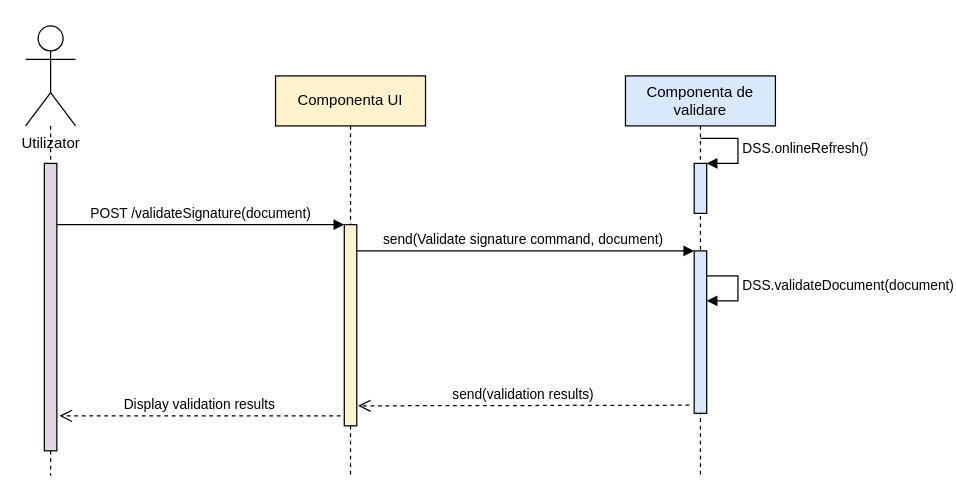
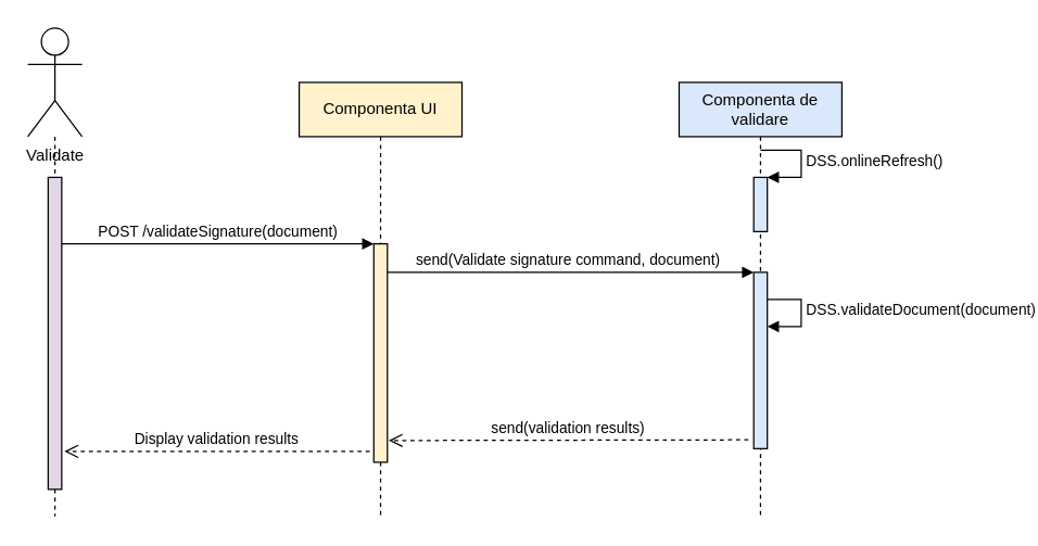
  <mxCell id="0" />
  <mxCell id="1" parent="0" />
  <mxCell id="2" value="send(validation results)" style="html=1;verticalAlign=bottom;endArrow=open;dashed=1;endSize=8;exitX=0;exitY=0.95;rounded=0;strokeColor=#000000;fillColor=#dae8fc;" edge="1" parent="1"><mxGeometry relative="1" as="geometry"><mxPoint x="286" y="324" as="targetPoint" /><mxPoint x="551" y="323.5" as="sourcePoint" /></mxGeometry></mxCell>
  <mxCell id="3" value="send(Validate signature command, document)" style="html=1;verticalAlign=bottom;endArrow=block;entryX=0;entryY=0;rounded=0;strokeColor=#000000;fillColor=#dae8fc;" edge="1" target="11" parent="1" source="5"><mxGeometry relative="1" as="geometry"><mxPoint x="485" y="200" as="sourcePoint" /></mxGeometry></mxCell>
  <mxCell id="4" value="" style="endArrow=none;dashed=1;html=1;rounded=0;startArrow=none;" edge="1" parent="1" source="13"><mxGeometry width="50" height="50" relative="1" as="geometry"><mxPoint x="220" y="220" as="sourcePoint" /><mxPoint x="40" y="380" as="targetPoint" /></mxGeometry></mxCell>
  <mxCell id="5" value="Componenta UI" style="shape=umlLifeline;perimeter=lifelinePerimeter;whiteSpace=wrap;html=1;container=1;collapsible=0;recursiveResize=0;outlineConnect=0;fillColor=#fff2cc;strokeColor=#000000;" vertex="1" parent="1"><mxGeometry x="220" y="60" width="120" height="320" as="geometry" /></mxCell>
  <mxCell id="6" value="" style="html=1;points=[];perimeter=orthogonalPerimeter;strokeColor=#000000;fillColor=#fff2cc;" vertex="1" parent="5"><mxGeometry x="55" y="119" width="10" height="161" as="geometry" /></mxCell>
  <mxCell id="7" value="Componenta de validare" style="shape=umlLifeline;perimeter=lifelinePerimeter;whiteSpace=wrap;html=1;container=1;collapsible=0;recursiveResize=0;outlineConnect=0;strokeColor=#000000;fillColor=#dae8fc;" vertex="1" parent="1"><mxGeometry x="500" y="60" width="120" height="320" as="geometry" /></mxCell>
  <mxCell id="8" value="" style="html=1;points=[];perimeter=orthogonalPerimeter;strokeColor=#000000;fillColor=#dae8fc;" vertex="1" parent="7"><mxGeometry x="55" y="70" width="10" height="40" as="geometry" /></mxCell>
  <mxCell id="9" value="DSS.onlineRefresh()" style="edgeStyle=orthogonalEdgeStyle;html=1;align=left;spacingLeft=2;endArrow=block;rounded=0;entryX=1;entryY=0;fillColor=#dae8fc;strokeColor=#000000;" edge="1" target="8" parent="7"><mxGeometry relative="1" as="geometry"><mxPoint x="60" y="50" as="sourcePoint" /><Array as="points"><mxPoint x="90" y="50" /></Array></mxGeometry></mxCell>
  <mxCell id="10" value="DSS.validateDocument(document)" style="edgeStyle=orthogonalEdgeStyle;html=1;align=left;spacingLeft=2;endArrow=block;rounded=0;entryX=1;entryY=0;strokeColor=#000000;" edge="1" parent="7"><mxGeometry relative="1" as="geometry"><mxPoint x="60" y="160" as="sourcePoint" /><Array as="points"><mxPoint x="90" y="160" /></Array><mxPoint x="65" y="180" as="targetPoint" /></mxGeometry></mxCell>
  <mxCell id="11" value="" style="html=1;points=[];perimeter=orthogonalPerimeter;strokeColor=#000000;fillColor=#dae8fc;" vertex="1" parent="7"><mxGeometry x="55" y="140" width="10" height="130" as="geometry" /></mxCell>
  <mxCell id="12" value="" style="endArrow=none;dashed=1;html=1;rounded=0;" edge="1" parent="1" source="14" target="13"><mxGeometry width="50" height="50" relative="1" as="geometry"><mxPoint x="40" y="100" as="sourcePoint" /><mxPoint x="40" y="500" as="targetPoint" /></mxGeometry></mxCell>
  <mxCell id="13" value="" style="html=1;points=[];perimeter=orthogonalPerimeter;strokeColor=#000000;fillColor=#e1d5e7;" vertex="1" parent="1"><mxGeometry x="35" y="130" width="10" height="230" as="geometry" /></mxCell>
- <mxCell id="14" value="Utilizator" style="shape=umlActor;verticalLabelPosition=bottom;verticalAlign=top;html=1;" vertex="1" parent="1"><mxGeometry x="20" y="20" width="40" height="80" as="geometry" /></mxCell>
+ <mxCell id="14" value="Validate" style="shape=umlActor;verticalLabelPosition=bottom;verticalAlign=top;html=1;" vertex="1" parent="1"><mxGeometry x="20" y="20" width="40" height="80" as="geometry" /></mxCell>
  <mxCell id="15" value="POST /validateSignature(document)" style="html=1;verticalAlign=bottom;endArrow=block;entryX=0;entryY=0;rounded=0;strokeColor=#000000;fillColor=#fff2cc;" edge="1" target="6" parent="1" source="13"><mxGeometry relative="1" as="geometry"><mxPoint x="205" y="179" as="sourcePoint" /></mxGeometry></mxCell>
  <mxCell id="16" value="Display validation results" style="html=1;verticalAlign=bottom;endArrow=open;dashed=1;endSize=8;exitX=0;exitY=0.95;rounded=0;strokeColor=#000000;fillColor=#fff2cc;" edge="1" parent="1"><mxGeometry relative="1" as="geometry"><mxPoint x="47" y="332" as="targetPoint" /><mxPoint x="272" y="331.95" as="sourcePoint" /></mxGeometry></mxCell>
